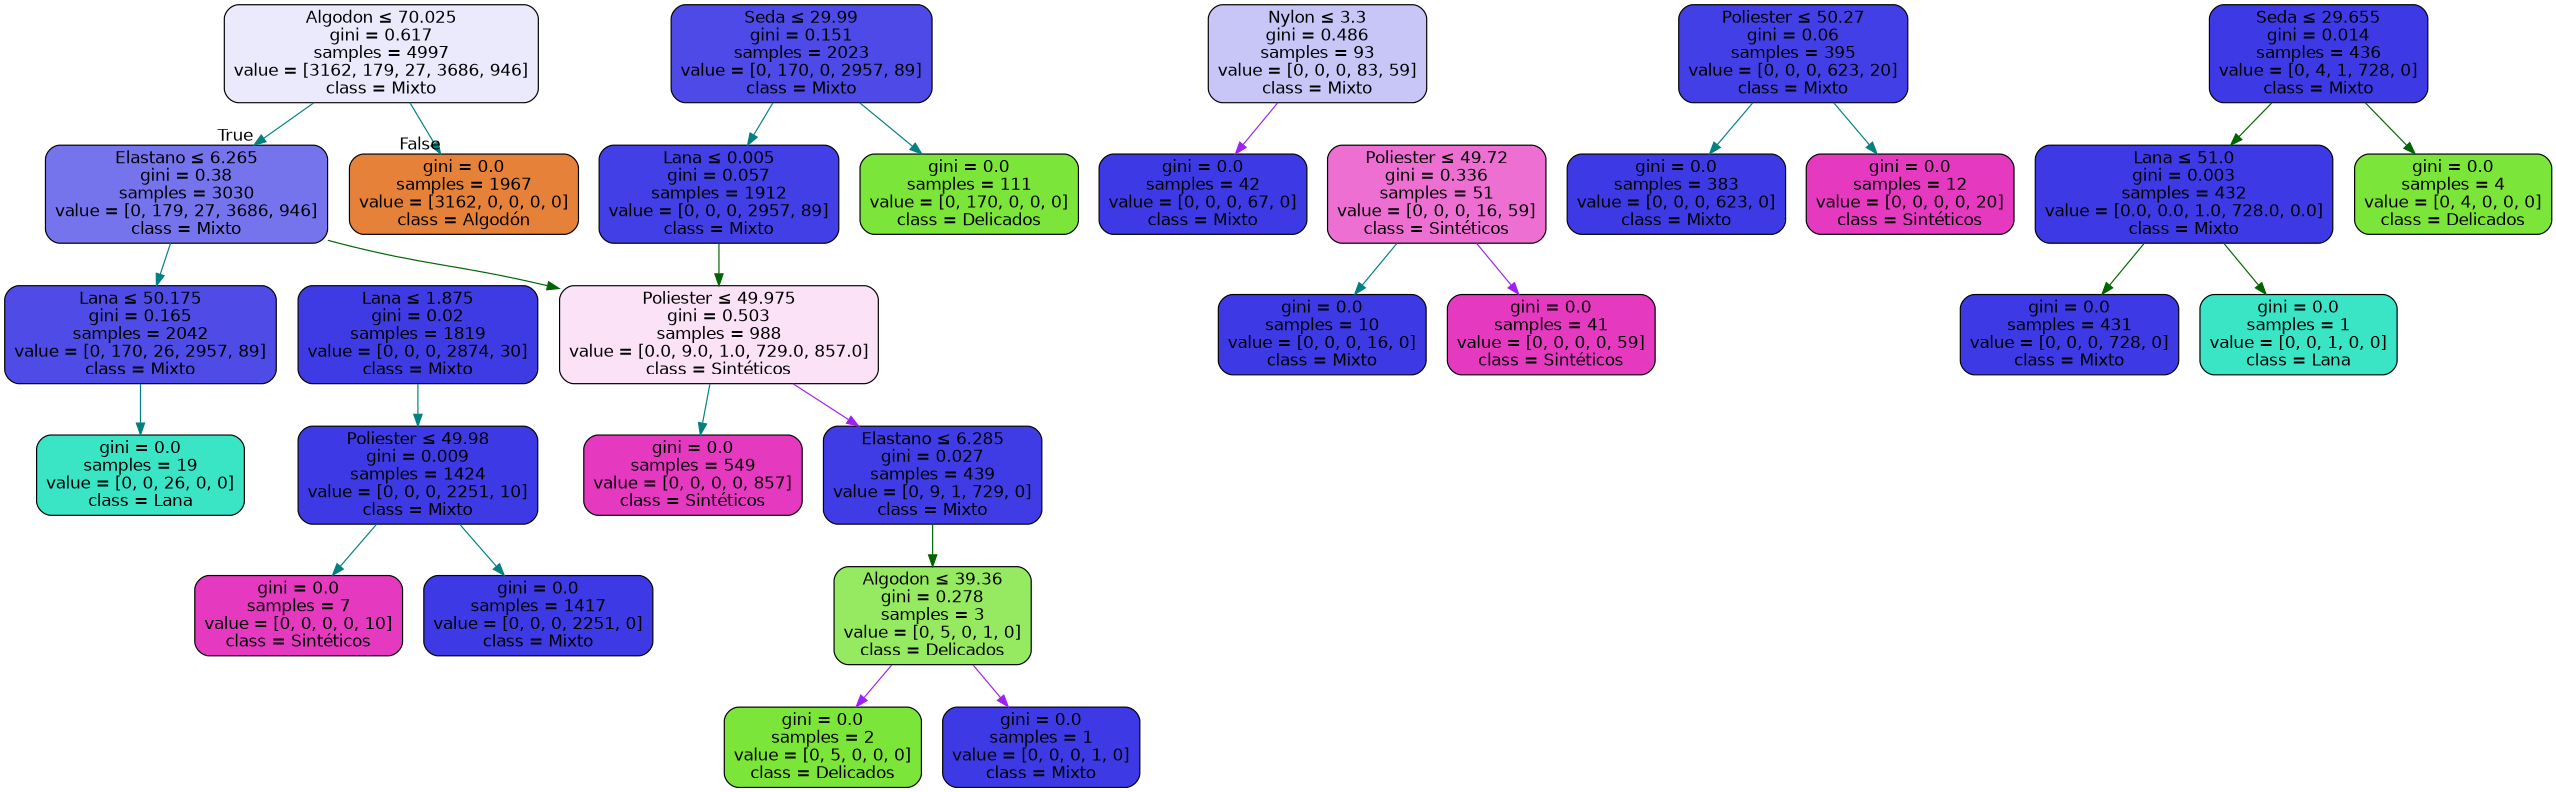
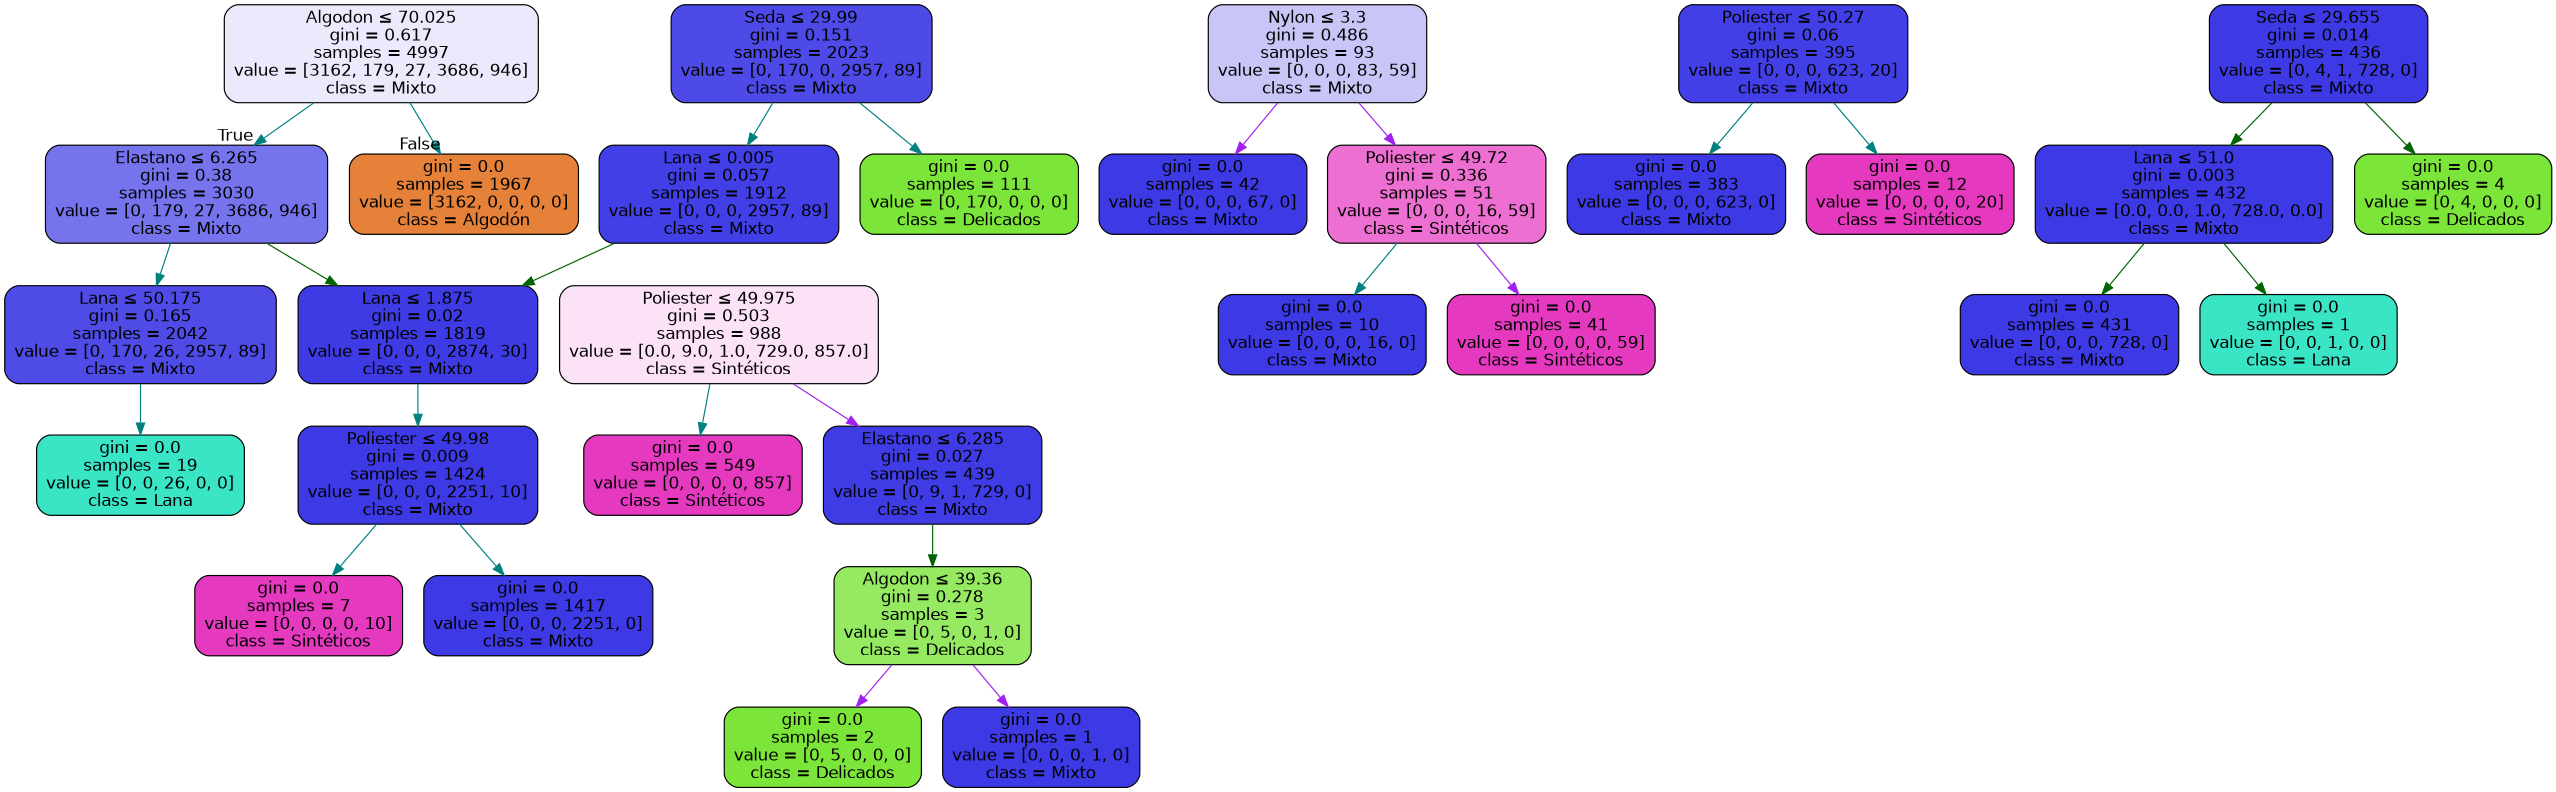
  digraph {
    node [color=black fillcolor="#3c39e5" fontname=helvetica shape=box style="filled, rounded"]
    edge [color=teal fontname=helvetica]
    n1 [fillcolor="#eaeafc" label=<Algodon &le; 70.025<br/>gini = 0.617<br/>samples = 4997<br/>value = [3162, 179, 27, 3686, 946]<br/>class = Mixto>]
    n2 [fillcolor="#7674ed" label=<Elastano &le; 6.265<br/>gini = 0.38<br/>samples = 3030<br/>value = [0, 179, 27, 3686, 946]<br/>class = Mixto>]
    n3 [fillcolor="#e58139" label=<gini = 0.0<br/>samples = 1967<br/>value = [3162, 0, 0, 0, 0]<br/>class = Algodón>]
    n4 [fillcolor="#4e4be7" label=<Lana &le; 50.175<br/>gini = 0.165<br/>samples = 2042<br/>value = [0, 170, 26, 2957, 89]<br/>class = Mixto>]
    n5 [fillcolor="#fbe2f6" label=<Poliester &le; 49.975<br/>gini = 0.503<br/>samples = 988<br/>value = [0.0, 9.0, 1.0, 729.0, 857.0]<br/>class = Sintéticos>]
    n6 [fillcolor="#39e5c5" label=<gini = 0.0<br/>samples = 19<br/>value = [0, 0, 26, 0, 0]<br/>class = Lana>]
    n7 [fillcolor="#3f3ce5" label=<Elastano &le; 6.285<br/>gini = 0.027<br/>samples = 439<br/>value = [0, 9, 1, 729, 0]<br/>class = Mixto>]
    n8 [fillcolor="#e539c0" label=<gini = 0.0<br/>samples = 549<br/>value = [0, 0, 0, 0, 857]<br/>class = Sintéticos>]
    n9 [fillcolor="#4d4ae7" label=<Seda &le; 29.99<br/>gini = 0.151<br/>samples = 2023<br/>value = [0, 170, 0, 2957, 89]<br/>class = Mixto>]
    n10 [fillcolor="#423fe6" label=<Lana &le; 0.005<br/>gini = 0.057<br/>samples = 1912<br/>value = [0, 0, 0, 2957, 89]<br/>class = Mixto>]
    n11 [fillcolor="#7be539" label=<gini = 0.0<br/>samples = 111<br/>value = [0, 170, 0, 0, 0]<br/>class = Delicados>]
    n12 [fillcolor="#3e3be5" label=<Lana &le; 1.875<br/>gini = 0.02<br/>samples = 1819<br/>value = [0, 0, 0, 2874, 30]<br/>class = Mixto>]
    n13 [fillcolor="#c7c6f7" label=<Nylon &le; 3.3<br/>gini = 0.486<br/>samples = 93<br/>value = [0, 0, 0, 83, 59]<br/>class = Mixto>]
    n14 [label=<gini = 0.0<br/>samples = 42<br/>value = [0, 0, 0, 67, 0]<br/>class = Mixto>]
    n15 [fillcolor="#ec6fd1" label=<Poliester &le; 49.72<br/>gini = 0.336<br/>samples = 51<br/>value = [0, 0, 0, 16, 59]<br/>class = Sintéticos>]
    n16 [fillcolor="#3d3ae5" label=<Poliester &le; 49.98<br/>gini = 0.009<br/>samples = 1424<br/>value = [0, 0, 0, 2251, 10]<br/>class = Mixto>]
    n17 [label=<gini = 0.0<br/>samples = 10<br/>value = [0, 0, 0, 16, 0]<br/>class = Mixto>]
    n18 [fillcolor="#e539c0" label=<gini = 0.0<br/>samples = 41<br/>value = [0, 0, 0, 0, 59]<br/>class = Sintéticos>]
    n19 [fillcolor="#423fe6" label=<Poliester &le; 50.27<br/>gini = 0.06<br/>samples = 395<br/>value = [0, 0, 0, 623, 20]<br/>class = Mixto>]
    n20 [label=<gini = 0.0<br/>samples = 383<br/>value = [0, 0, 0, 623, 0]<br/>class = Mixto>]
    n21 [fillcolor="#e539c0" label=<gini = 0.0<br/>samples = 12<br/>value = [0, 0, 0, 0, 20]<br/>class = Sintéticos>]
    n22 [label=<gini = 0.0<br/>samples = 1417<br/>value = [0, 0, 0, 2251, 0]<br/>class = Mixto>]
    n23 [fillcolor="#e539c0" label=<gini = 0.0<br/>samples = 7<br/>value = [0, 0, 0, 0, 10]<br/>class = Sintéticos>]
    n24 [fillcolor="#95ea61" label=<Algodon &le; 39.36<br/>gini = 0.278<br/>samples = 3<br/>value = [0, 5, 0, 1, 0]<br/>class = Delicados>]
    n25 [fillcolor="#7be539" label=<gini = 0.0<br/>samples = 2<br/>value = [0, 5, 0, 0, 0]<br/>class = Delicados>]
    n26 [label=<gini = 0.0<br/>samples = 1<br/>value = [0, 0, 0, 1, 0]<br/>class = Mixto>]
    n27 [fillcolor="#3d3ae5" label=<Seda &le; 29.655<br/>gini = 0.014<br/>samples = 436<br/>value = [0, 4, 1, 728, 0]<br/>class = Mixto>]
    n28 [label=<Lana &le; 51.0<br/>gini = 0.003<br/>samples = 432<br/>value = [0.0, 0.0, 1.0, 728.0, 0.0]<br/>class = Mixto>]
    n29 [fillcolor="#7be539" label=<gini = 0.0<br/>samples = 4<br/>value = [0, 4, 0, 0, 0]<br/>class = Delicados>]
    n30 [label=<gini = 0.0<br/>samples = 431<br/>value = [0, 0, 0, 728, 0]<br/>class = Mixto>]
    n31 [fillcolor="#39e5c5" label=<gini = 0.0<br/>samples = 1<br/>value = [0, 0, 1, 0, 0]<br/>class = Lana>]
    n1 -> n2 [headlabel=True labelangle=45 labeldistance=2.5]
    n1 -> n3 [headlabel=False labelangle=-45 labeldistance=2.5]
    n2 -> n4
-   n2 -> n5 [color=darkgreen]
+   n2 -> n12 [color=darkgreen]
    n4 -> n6
    n5 -> n7 [color=purple]
    n5 -> n8
    n7 -> n24 [color=darkgreen]
    n9 -> n10
    n9 -> n11
-   n10 -> n5 [color=darkgreen]
+   n10 -> n12 [color=darkgreen]
    n12 -> n16
    n13 -> n14 [color=purple]
+   n13 -> n15 [color=purple]
    n15 -> n17
    n15 -> n18 [color=purple]
    n16 -> n22
    n16 -> n23
    n19 -> n20
    n19 -> n21
    n24 -> n25 [color=purple]
    n24 -> n26 [color=purple]
    n27 -> n28 [color=darkgreen]
    n27 -> n29 [color=darkgreen]
    n28 -> n30 [color=darkgreen]
    n28 -> n31 [color=darkgreen]
  }
